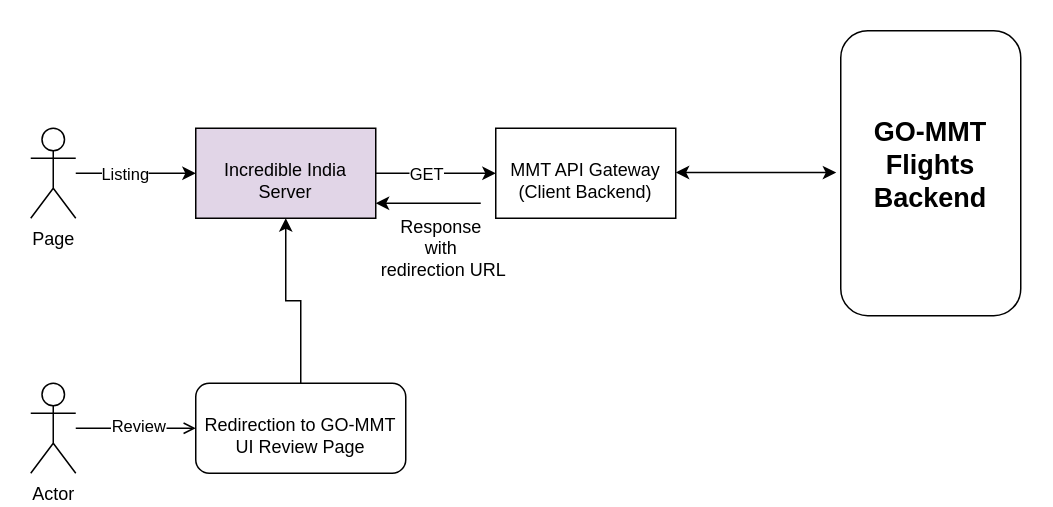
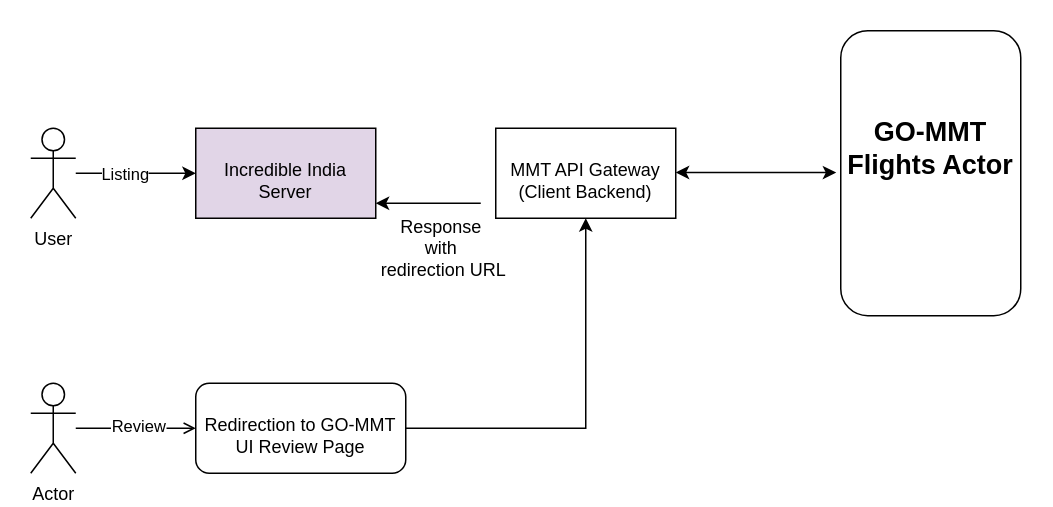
  <mxCell id="0" />
  <mxCell id="1" parent="0" />
  <mxCell id="2" value="" style="edgeStyle=orthogonalEdgeStyle;rounded=0;orthogonalLoop=1;jettySize=auto;html=1;" edge="1" parent="1" source="4" target="7"><mxGeometry relative="1" as="geometry" /></mxCell>
  <mxCell id="3" value="Listing" style="edgeLabel;html=1;align=center;verticalAlign=middle;resizable=0;points=[];" vertex="1" connectable="0" parent="2"><mxGeometry x="-0.2" relative="1" as="geometry"><mxPoint as="offset" /></mxGeometry></mxCell>
- <mxCell id="4" value="Page" style="shape=umlActor;verticalLabelPosition=bottom;verticalAlign=top;html=1;outlineConnect=0;" vertex="1" parent="1"><mxGeometry x="20" y="85" width="30" height="60" as="geometry" /></mxCell>
- <mxCell id="5" value="" style="edgeStyle=orthogonalEdgeStyle;rounded=0;orthogonalLoop=1;jettySize=auto;html=1;" edge="1" parent="1" source="7" target="8"><mxGeometry relative="1" as="geometry" /></mxCell>
- <mxCell id="6" value="GET" style="edgeLabel;html=1;align=center;verticalAlign=middle;resizable=0;points=[];" vertex="1" connectable="0" parent="5"><mxGeometry x="-0.175" relative="1" as="geometry"><mxPoint as="offset" /></mxGeometry></mxCell>
+ <mxCell id="4" value="User" style="shape=umlActor;verticalLabelPosition=bottom;verticalAlign=top;html=1;outlineConnect=0;" vertex="1" parent="1"><mxGeometry x="20" y="85" width="30" height="60" as="geometry" /></mxCell>
  <mxCell id="7" value="&lt;div style=&quot;&quot;&gt;&lt;span style=&quot;background-color: initial;&quot;&gt;&lt;br&gt;&lt;/span&gt;&lt;/div&gt;&lt;div style=&quot;&quot;&gt;&lt;span style=&quot;background-color: initial;&quot;&gt;Incredible India Server&lt;/span&gt;&lt;/div&gt;" style="whiteSpace=wrap;html=1;verticalAlign=top;align=center;fillColor=#e1d5e7;" vertex="1" parent="1"><mxGeometry x="130" y="85" width="120" height="60" as="geometry" /></mxCell>
  <mxCell id="8" value="&lt;br&gt;MMT API Gateway&lt;br&gt;(Client Backend)" style="whiteSpace=wrap;html=1;verticalAlign=top;" vertex="1" parent="1"><mxGeometry x="330" y="85" width="120" height="60" as="geometry" /></mxCell>
- <mxCell id="9" value="&lt;h2&gt;&lt;br&gt;&lt;/h2&gt;&lt;h2&gt;GO-MMT Flights Backend&lt;/h2&gt;" style="rounded=1;whiteSpace=wrap;html=1;verticalAlign=top;" vertex="1" parent="1"><mxGeometry x="560" y="20" width="120" height="190" as="geometry" /></mxCell>
+ <mxCell id="9" value="&lt;h2&gt;&lt;br&gt;&lt;/h2&gt;&lt;h2&gt;GO-MMT Flights Actor&lt;/h2&gt;" style="rounded=1;whiteSpace=wrap;html=1;verticalAlign=top;" vertex="1" parent="1"><mxGeometry x="560" y="20" width="120" height="190" as="geometry" /></mxCell>
  <mxCell id="10" value="" style="endArrow=classic;startArrow=classic;html=1;rounded=0;entryX=-0.025;entryY=0.553;entryDx=0;entryDy=0;entryPerimeter=0;" edge="1" parent="1"><mxGeometry width="50" height="50" relative="1" as="geometry"><mxPoint x="450" y="114.5" as="sourcePoint" /><mxPoint x="557" y="114.57" as="targetPoint" /><Array as="points"><mxPoint x="510" y="114.5" /></Array></mxGeometry></mxCell>
  <mxCell id="11" value="" style="endArrow=classic;html=1;rounded=0;" edge="1" parent="1"><mxGeometry width="50" height="50" relative="1" as="geometry"><mxPoint x="320" y="135" as="sourcePoint" /><mxPoint x="250" y="135" as="targetPoint" /></mxGeometry></mxCell>
  <mxCell id="12" value="Response&amp;nbsp;&lt;br&gt;with&amp;nbsp;&lt;br&gt;redirection URL" style="text;html=1;align=center;verticalAlign=middle;resizable=0;points=[];autosize=1;strokeColor=none;fillColor=none;" vertex="1" parent="1"><mxGeometry x="240" y="135" width="110" height="60" as="geometry" /></mxCell>
  <mxCell id="13" value="" style="edgeStyle=orthogonalEdgeStyle;rounded=0;orthogonalLoop=1;jettySize=auto;html=1;endArrow=open;" edge="1" parent="1" source="15" target="17"><mxGeometry relative="1" as="geometry" /></mxCell>
  <mxCell id="14" value="Review" style="edgeLabel;html=1;align=center;verticalAlign=middle;resizable=0;points=[];" vertex="1" connectable="0" parent="13"><mxGeometry x="0.029" y="2" relative="1" as="geometry"><mxPoint as="offset" /></mxGeometry></mxCell>
  <mxCell id="15" value="Actor" style="shape=umlActor;verticalLabelPosition=bottom;verticalAlign=top;html=1;outlineConnect=0;" vertex="1" parent="1"><mxGeometry x="20" y="255" width="30" height="60" as="geometry" /></mxCell>
- <mxCell id="16" style="edgeStyle=orthogonalEdgeStyle;rounded=0;orthogonalLoop=1;jettySize=auto;html=1;" edge="1" parent="1" source="17" target="7"><mxGeometry relative="1" as="geometry" /></mxCell>
+ <mxCell id="16" style="edgeStyle=orthogonalEdgeStyle;rounded=0;orthogonalLoop=1;jettySize=auto;html=1;entryX=0.5;entryY=1;entryDx=0;entryDy=0;" edge="1" parent="1" source="17" target="8"><mxGeometry relative="1" as="geometry" /></mxCell>
  <mxCell id="17" value="&lt;br&gt;Redirection to GO-MMT UI Review Page" style="whiteSpace=wrap;html=1;verticalAlign=top;rounded=1;" vertex="1" parent="1"><mxGeometry x="130" y="255" width="140" height="60" as="geometry" /></mxCell>
